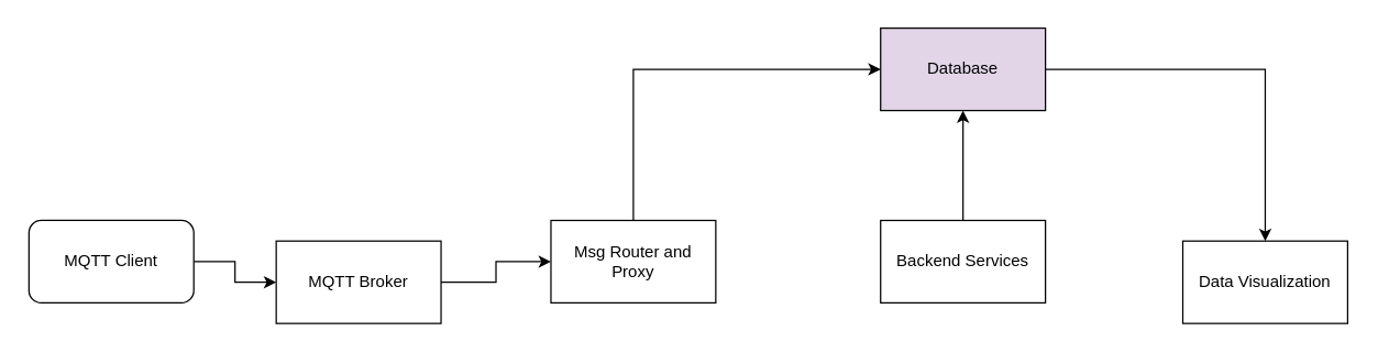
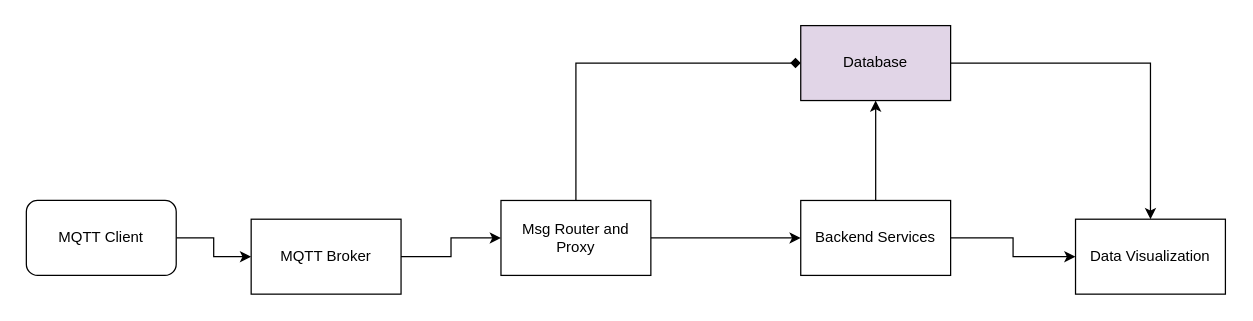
  <mxCell id="0" />
  <mxCell id="1" parent="0" />
  <mxCell id="2" style="edgeStyle=orthogonalEdgeStyle;rounded=0;orthogonalLoop=1;jettySize=auto;html=1;exitX=1;exitY=0.5;exitDx=0;exitDy=0;entryX=0;entryY=0.5;entryDx=0;entryDy=0;" parent="1" source="3" target="5" edge="1"><mxGeometry relative="1" as="geometry" /></mxCell>
  <mxCell id="3" value="MQTT Client" style="rounded=1;whiteSpace=wrap;html=1;" parent="1" vertex="1"><mxGeometry x="20" y="160" width="120" height="60" as="geometry" /></mxCell>
  <mxCell id="4" value="" style="edgeStyle=orthogonalEdgeStyle;rounded=0;orthogonalLoop=1;jettySize=auto;html=1;" parent="1" source="5" target="8" edge="1"><mxGeometry relative="1" as="geometry" /></mxCell>
  <mxCell id="5" value="MQTT Broker" style="rounded=0;whiteSpace=wrap;html=1;" parent="1" vertex="1"><mxGeometry x="200" y="175" width="120" height="60" as="geometry" /></mxCell>
- <mxCell id="6" value="" style="edgeStyle=orthogonalEdgeStyle;rounded=0;orthogonalLoop=1;jettySize=auto;html=1;exitX=0.5;exitY=0;exitDx=0;exitDy=0;entryX=0;entryY=0.5;entryDx=0;entryDy=0;" parent="1" source="8" target="13" edge="1"><mxGeometry relative="1" as="geometry" /></mxCell>
+ <mxCell id="6" value="" style="edgeStyle=orthogonalEdgeStyle;rounded=0;orthogonalLoop=1;jettySize=auto;html=1;exitX=0.5;exitY=0;exitDx=0;exitDy=0;entryX=0;entryY=0.5;entryDx=0;entryDy=0;endArrow=diamond;" parent="1" source="8" target="13" edge="1"><mxGeometry relative="1" as="geometry" /></mxCell>
+ <mxCell id="7" value="" style="edgeStyle=orthogonalEdgeStyle;rounded=0;orthogonalLoop=1;jettySize=auto;html=1;" edge="1" parent="1" source="8" target="11"><mxGeometry relative="1" as="geometry" /></mxCell>
  <mxCell id="8" value="Msg Router and Proxy" style="rounded=0;whiteSpace=wrap;html=1;" parent="1" vertex="1"><mxGeometry x="400" y="160" width="120" height="60" as="geometry" /></mxCell>
  <mxCell id="9" value="" style="edgeStyle=orthogonalEdgeStyle;rounded=0;orthogonalLoop=1;jettySize=auto;html=1;" parent="1" source="11" target="13" edge="1"><mxGeometry relative="1" as="geometry" /></mxCell>
+ <mxCell id="10" value="" style="edgeStyle=orthogonalEdgeStyle;rounded=0;orthogonalLoop=1;jettySize=auto;html=1;" parent="1" source="11" target="14" edge="1"><mxGeometry relative="1" as="geometry" /></mxCell>
  <mxCell id="11" value="Backend Services" style="rounded=0;whiteSpace=wrap;html=1;" parent="1" vertex="1"><mxGeometry x="640" y="160" width="120" height="60" as="geometry" /></mxCell>
  <mxCell id="12" style="edgeStyle=orthogonalEdgeStyle;rounded=0;orthogonalLoop=1;jettySize=auto;html=1;exitX=1;exitY=0.5;exitDx=0;exitDy=0;" parent="1" source="13" target="14" edge="1"><mxGeometry relative="1" as="geometry" /></mxCell>
  <mxCell id="13" value="Database" style="rounded=0;whiteSpace=wrap;html=1;fillColor=#e1d5e7;" parent="1" vertex="1"><mxGeometry x="640" y="20" width="120" height="60" as="geometry" /></mxCell>
  <mxCell id="14" value="Data Visualization" style="rounded=0;whiteSpace=wrap;html=1;" parent="1" vertex="1"><mxGeometry x="860" y="175" width="120" height="60" as="geometry" /></mxCell>
